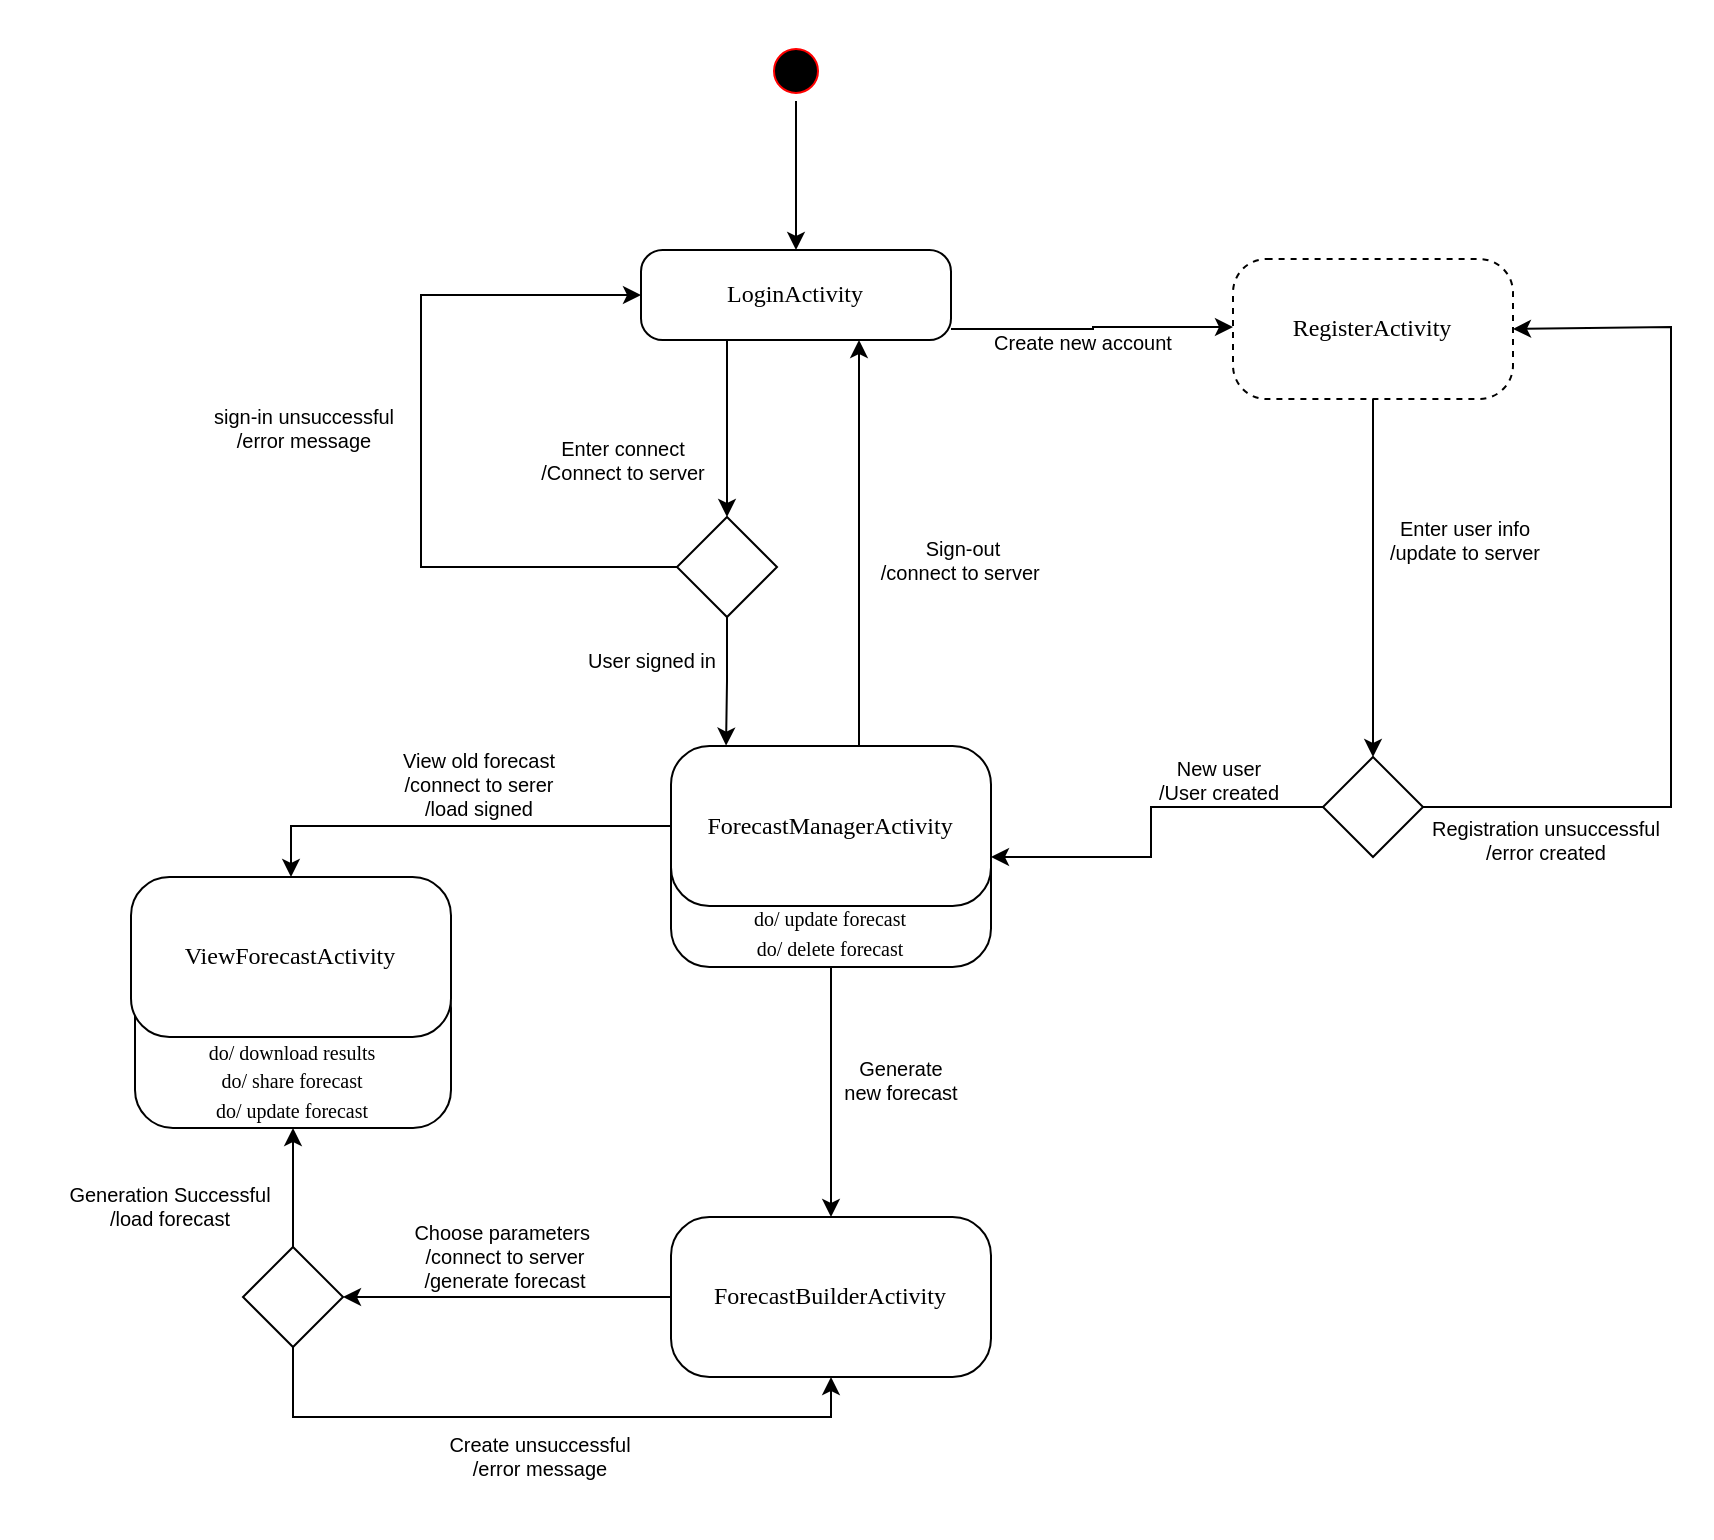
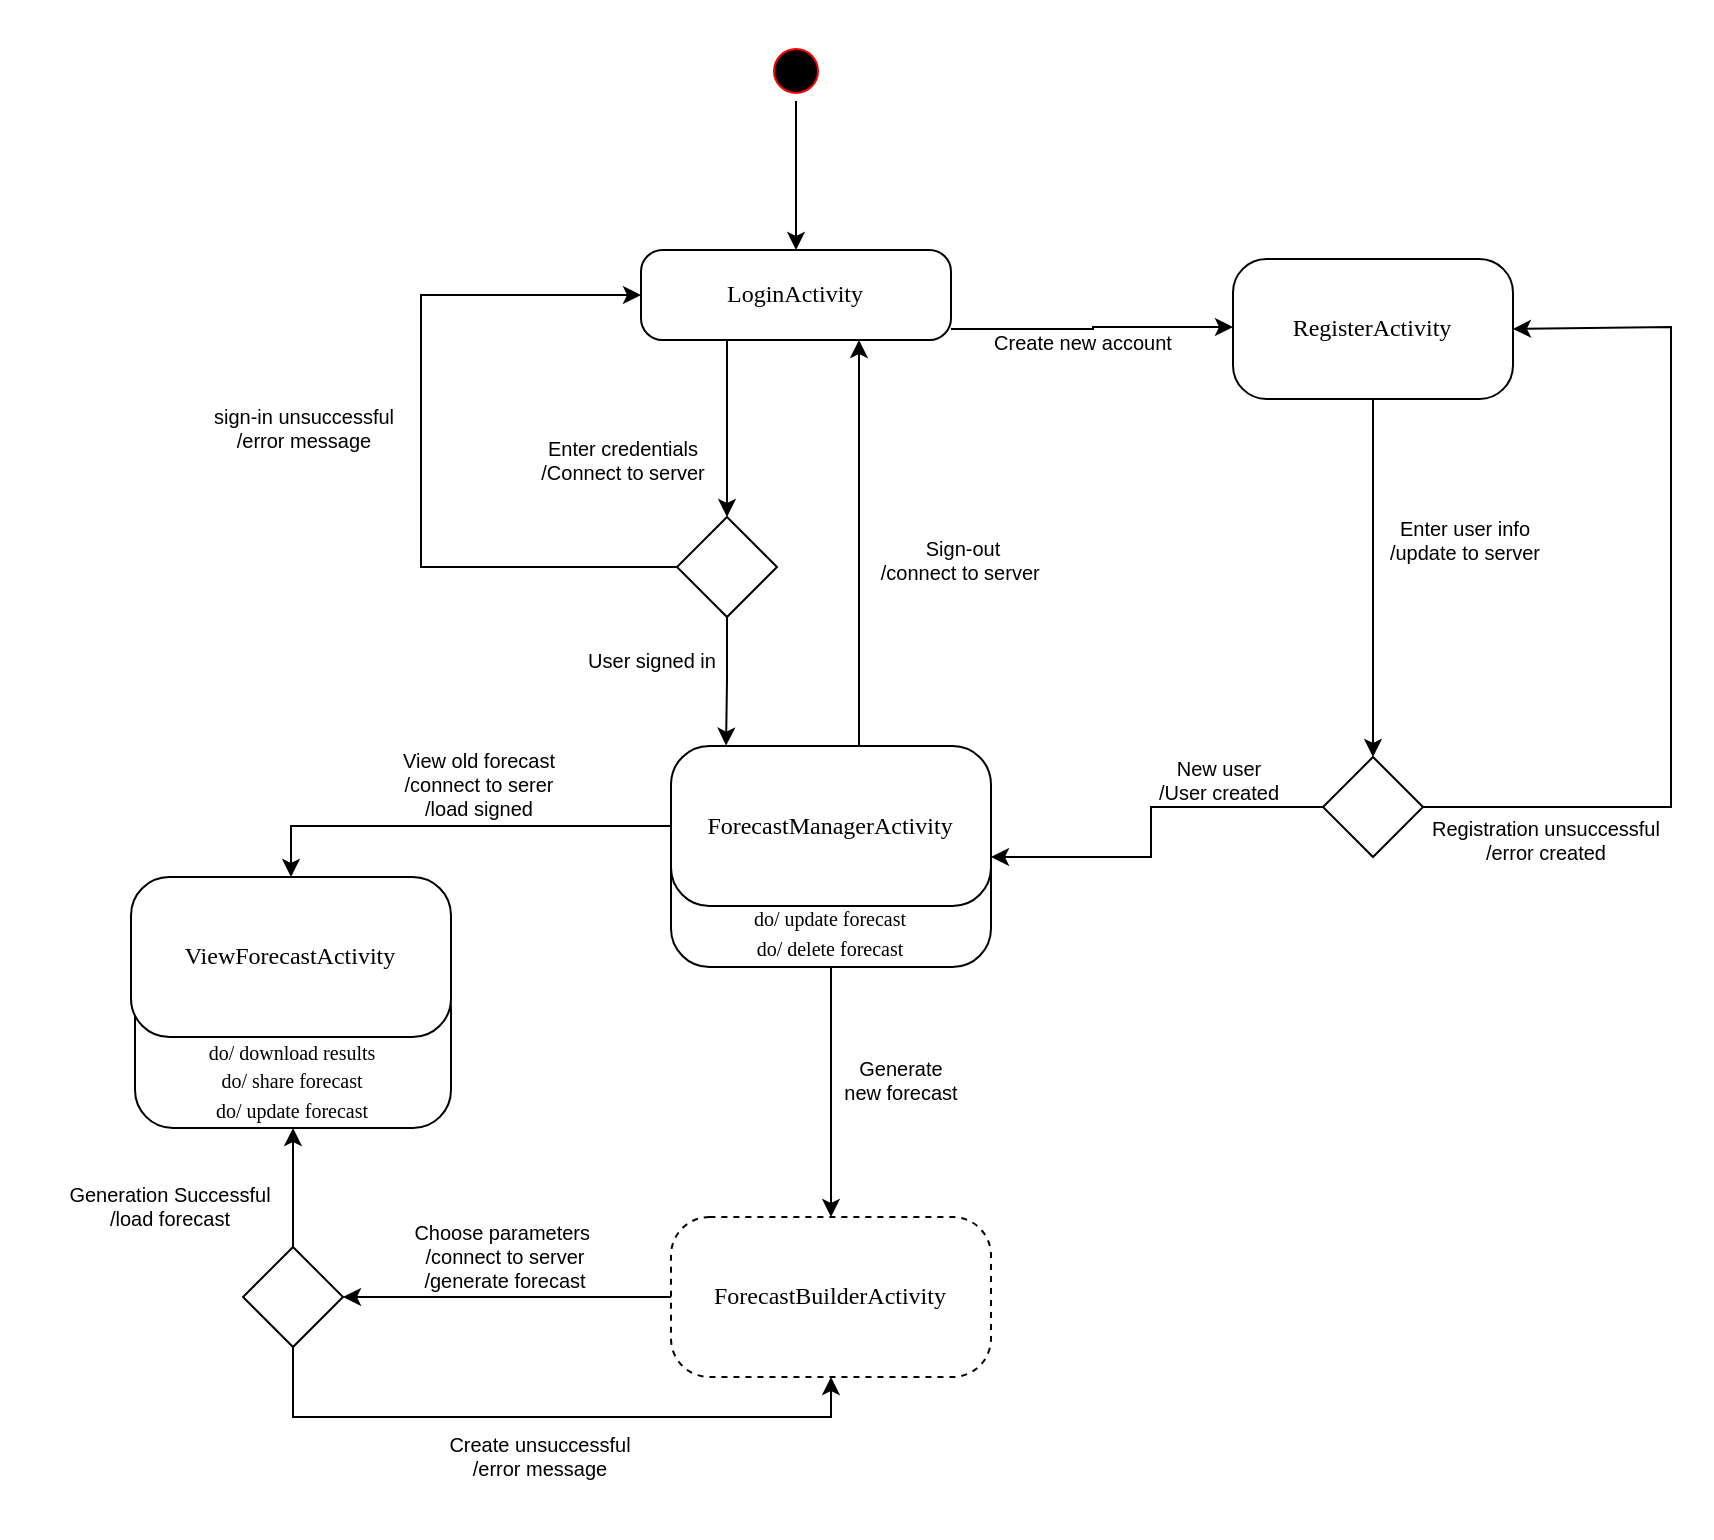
  <mxCell id="0" />
  <mxCell id="1" parent="0" />
  <mxCell id="2" style="edgeStyle=orthogonalEdgeStyle;rounded=0;orthogonalLoop=1;jettySize=auto;html=1;" edge="1" parent="1" source="3" target="33"><mxGeometry relative="1" as="geometry" /></mxCell>
- <mxCell id="3" value="ForecastBuilderActivity" style="rounded=1;whiteSpace=wrap;html=1;arcSize=24;shadow=0;comic=0;labelBackgroundColor=none;fontFamily=Verdana;fontSize=12;fontColor=#000000;align=center;aspect=fixed;direction=east;" parent="1" vertex="1"><mxGeometry x="335" y="608" width="160" height="80" as="geometry" /></mxCell>
+ <mxCell id="3" value="ForecastBuilderActivity" style="rounded=1;whiteSpace=wrap;html=1;arcSize=24;shadow=0;comic=0;labelBackgroundColor=none;fontFamily=Verdana;fontSize=12;fontColor=#000000;align=center;aspect=fixed;direction=east;dashed=1;" parent="1" vertex="1"><mxGeometry x="335" y="608" width="160" height="80" as="geometry" /></mxCell>
  <mxCell id="4" style="edgeStyle=orthogonalEdgeStyle;rounded=0;orthogonalLoop=1;jettySize=auto;html=1;entryX=0.5;entryY=0;entryDx=0;entryDy=0;" edge="1" parent="1" source="5" target="9"><mxGeometry relative="1" as="geometry" /></mxCell>
  <mxCell id="5" value="" style="ellipse;html=1;shape=startState;fillColor=#000000;strokeColor=#ff0000;rounded=1;shadow=0;comic=0;labelBackgroundColor=none;fontFamily=Verdana;fontSize=12;fontColor=#000000;align=center;direction=south;" parent="1" vertex="1"><mxGeometry x="382.5" y="20" width="30" height="30" as="geometry" /></mxCell>
  <mxCell id="6" value="" style="edgeStyle=orthogonalEdgeStyle;rounded=0;orthogonalLoop=1;jettySize=auto;html=1;" parent="1" source="9" target="11" edge="1"><mxGeometry relative="1" as="geometry"><Array as="points"><mxPoint x="546" y="164" /><mxPoint x="546" y="163" /></Array></mxGeometry></mxCell>
  <mxCell id="7" style="edgeStyle=orthogonalEdgeStyle;rounded=0;orthogonalLoop=1;jettySize=auto;html=1;startArrow=classic;startFill=1;endArrow=none;endFill=0;entryX=0.5;entryY=0;entryDx=0;entryDy=0;" parent="1" source="9" edge="1" target="28"><mxGeometry relative="1" as="geometry"><mxPoint x="429" y="338" as="targetPoint" /><Array as="points"><mxPoint x="429" y="408" /></Array></mxGeometry></mxCell>
  <mxCell id="8" style="edgeStyle=orthogonalEdgeStyle;rounded=0;orthogonalLoop=1;jettySize=auto;html=1;entryX=0.5;entryY=0;entryDx=0;entryDy=0;" edge="1" parent="1" source="9" target="38"><mxGeometry relative="1" as="geometry"><Array as="points"><mxPoint x="363" y="218" /><mxPoint x="363" y="218" /></Array></mxGeometry></mxCell>
  <mxCell id="9" value="LoginActivity" style="rounded=1;whiteSpace=wrap;html=1;arcSize=24;shadow=0;comic=0;labelBackgroundColor=none;fontFamily=Verdana;fontSize=12;fontColor=#000000;align=center;aspect=fixed;direction=east;" parent="1" vertex="1"><mxGeometry x="320" y="124.5" width="155" height="45" as="geometry" /></mxCell>
  <mxCell id="10" style="edgeStyle=orthogonalEdgeStyle;rounded=0;orthogonalLoop=1;jettySize=auto;html=1;startArrow=none;startFill=0;endArrow=classic;endFill=1;" parent="1" source="11" target="15" edge="1"><mxGeometry relative="1" as="geometry" /></mxCell>
- <mxCell id="11" value="RegisterActivity" style="rounded=1;whiteSpace=wrap;html=1;arcSize=24;shadow=0;comic=0;labelBackgroundColor=none;fontFamily=Verdana;fontSize=12;fontColor=#000000;align=center;aspect=fixed;direction=east;dashed=1;" parent="1" vertex="1"><mxGeometry x="616" y="129" width="140" height="70" as="geometry" /></mxCell>
+ <mxCell id="11" value="RegisterActivity" style="rounded=1;whiteSpace=wrap;html=1;arcSize=24;shadow=0;comic=0;labelBackgroundColor=none;fontFamily=Verdana;fontSize=12;fontColor=#000000;align=center;aspect=fixed;direction=east;" parent="1" vertex="1"><mxGeometry x="616" y="129" width="140" height="70" as="geometry" /></mxCell>
  <mxCell id="12" style="edgeStyle=orthogonalEdgeStyle;rounded=0;orthogonalLoop=1;jettySize=auto;html=1;exitX=0.5;exitY=1;exitDx=0;exitDy=0;" parent="1" edge="1"><mxGeometry relative="1" as="geometry"><mxPoint x="175" y="318" as="sourcePoint" /><mxPoint x="175" y="318" as="targetPoint" /></mxGeometry></mxCell>
  <mxCell id="13" style="edgeStyle=orthogonalEdgeStyle;rounded=0;orthogonalLoop=1;jettySize=auto;html=1;startArrow=none;startFill=0;endArrow=classic;endFill=1;" parent="1" source="15" target="28" edge="1"><mxGeometry relative="1" as="geometry"><Array as="points"><mxPoint x="575" y="403" /><mxPoint x="575" y="428" /></Array></mxGeometry></mxCell>
  <mxCell id="14" style="edgeStyle=orthogonalEdgeStyle;rounded=0;orthogonalLoop=1;jettySize=auto;html=1;exitX=1;exitY=0.5;exitDx=0;exitDy=0;entryX=1;entryY=0.5;entryDx=0;entryDy=0;" edge="1" parent="1" source="15" target="11"><mxGeometry relative="1" as="geometry"><Array as="points"><mxPoint x="835" y="403" /><mxPoint x="835" y="163" /></Array></mxGeometry></mxCell>
  <mxCell id="15" value="" style="rhombus;whiteSpace=wrap;html=1;strokeColor=#000000;" parent="1" vertex="1"><mxGeometry x="661" y="378" width="50" height="50" as="geometry" /></mxCell>
  <mxCell id="16" value="Create new account" style="text;html=1;strokeColor=none;fillColor=none;align=center;verticalAlign=middle;whiteSpace=wrap;rounded=0;fontSize=10;" parent="1" vertex="1"><mxGeometry x="490" y="151" width="102.5" height="40" as="geometry" /></mxCell>
  <mxCell id="17" value="Sign-out&lt;br&gt;/connect to server&amp;nbsp;" style="text;html=1;strokeColor=none;fillColor=none;align=center;verticalAlign=middle;whiteSpace=wrap;rounded=0;fontSize=10;" parent="1" vertex="1"><mxGeometry x="430" y="268.5" width="102.5" height="23" as="geometry" /></mxCell>
- <mxCell id="18" value="Enter connect&lt;br&gt;/Connect to server" style="text;html=1;strokeColor=none;fillColor=none;align=center;verticalAlign=middle;whiteSpace=wrap;rounded=0;fontSize=10;" parent="1" vertex="1"><mxGeometry x="260" y="218" width="102.5" height="23" as="geometry" /></mxCell>
+ <mxCell id="18" value="Enter credentials&lt;br&gt;/Connect to server" style="text;html=1;strokeColor=none;fillColor=none;align=center;verticalAlign=middle;whiteSpace=wrap;rounded=0;fontSize=10;" parent="1" vertex="1"><mxGeometry x="260" y="218" width="102.5" height="23" as="geometry" /></mxCell>
  <mxCell id="19" value="Enter user info&lt;br&gt;/update to server" style="text;html=1;strokeColor=none;fillColor=none;align=center;verticalAlign=middle;whiteSpace=wrap;rounded=0;fontSize=10;" parent="1" vertex="1"><mxGeometry x="681" y="258" width="102.5" height="23" as="geometry" /></mxCell>
  <mxCell id="20" value="View old forecast&lt;br&gt;/connect to serer&lt;br&gt;/load signed" style="text;html=1;strokeColor=none;fillColor=none;align=center;verticalAlign=middle;whiteSpace=wrap;rounded=0;fontSize=10;" parent="1" vertex="1"><mxGeometry x="187.5" y="380" width="102.5" height="23" as="geometry" /></mxCell>
  <mxCell id="21" value="Generate &lt;br&gt;new forecast" style="text;html=1;strokeColor=none;fillColor=none;align=center;verticalAlign=middle;whiteSpace=wrap;rounded=0;fontSize=10;" parent="1" vertex="1"><mxGeometry x="398.5" y="528" width="102.5" height="23" as="geometry" /></mxCell>
  <mxCell id="22" value="Choose parameters&amp;nbsp;&lt;br&gt;/connect to server&lt;br&gt;/generate forecast" style="text;html=1;strokeColor=none;fillColor=none;align=center;verticalAlign=middle;whiteSpace=wrap;rounded=0;fontSize=10;" parent="1" vertex="1"><mxGeometry x="201" y="608" width="102.5" height="40" as="geometry" /></mxCell>
  <mxCell id="23" value="New user&lt;br&gt;/User created" style="text;html=1;strokeColor=none;fillColor=none;align=center;verticalAlign=middle;whiteSpace=wrap;rounded=0;fontSize=10;" vertex="1" parent="1"><mxGeometry x="557.75" y="378" width="102.5" height="23" as="geometry" /></mxCell>
  <mxCell id="24" value="Registration unsuccessful&lt;br&gt;/error created" style="text;html=1;strokeColor=none;fillColor=none;align=center;verticalAlign=middle;whiteSpace=wrap;rounded=0;fontSize=10;" vertex="1" parent="1"><mxGeometry x="711" y="408" width="124" height="23" as="geometry" /></mxCell>
  <mxCell id="25" style="edgeStyle=orthogonalEdgeStyle;rounded=0;orthogonalLoop=1;jettySize=auto;html=1;entryX=0.5;entryY=0;entryDx=0;entryDy=0;" edge="1" parent="1" source="26" target="3"><mxGeometry relative="1" as="geometry" /></mxCell>
  <mxCell id="26" value="&lt;font style=&quot;font-size: 10px&quot;&gt;do/ update forecast&lt;br&gt;do/ delete forecast&lt;br&gt;&lt;/font&gt;" style="rounded=1;whiteSpace=wrap;html=1;arcSize=24;shadow=0;comic=0;labelBackgroundColor=none;fontFamily=Verdana;fontSize=12;fontColor=#000000;align=center;aspect=fixed;direction=east;verticalAlign=bottom;" vertex="1" parent="1"><mxGeometry x="335" y="403" width="160" height="80" as="geometry" /></mxCell>
  <mxCell id="27" style="edgeStyle=orthogonalEdgeStyle;rounded=0;orthogonalLoop=1;jettySize=auto;html=1;entryX=0.5;entryY=0;entryDx=0;entryDy=0;" edge="1" parent="1" source="28" target="30"><mxGeometry relative="1" as="geometry" /></mxCell>
  <mxCell id="28" value="ForecastManagerActivity" style="rounded=1;whiteSpace=wrap;html=1;arcSize=24;shadow=0;comic=0;labelBackgroundColor=none;fontFamily=Verdana;fontSize=12;fontColor=#000000;align=center;aspect=fixed;direction=east;" parent="1" vertex="1"><mxGeometry x="335" y="372.5" width="160" height="80" as="geometry" /></mxCell>
  <mxCell id="29" value="&lt;font style=&quot;font-size: 10px&quot;&gt;do/ download results&lt;br&gt;do/ share forecast&lt;br&gt;do/ update forecast&lt;br&gt;&lt;/font&gt;" style="rounded=1;whiteSpace=wrap;html=1;arcSize=24;shadow=0;comic=0;labelBackgroundColor=none;fontFamily=Verdana;fontSize=12;fontColor=#000000;align=center;aspect=fixed;direction=east;verticalAlign=bottom;" vertex="1" parent="1"><mxGeometry x="67" y="484.5" width="158" height="79" as="geometry" /></mxCell>
  <mxCell id="30" value="ViewForecastActivity" style="rounded=1;whiteSpace=wrap;html=1;arcSize=24;shadow=0;comic=0;labelBackgroundColor=none;fontFamily=Verdana;fontSize=12;fontColor=#000000;align=center;aspect=fixed;direction=east;" vertex="1" parent="1"><mxGeometry x="65" y="438" width="160" height="80" as="geometry" /></mxCell>
  <mxCell id="31" style="edgeStyle=orthogonalEdgeStyle;rounded=0;orthogonalLoop=1;jettySize=auto;html=1;entryX=0.5;entryY=1;entryDx=0;entryDy=0;" edge="1" parent="1" source="33" target="29"><mxGeometry relative="1" as="geometry" /></mxCell>
  <mxCell id="32" style="edgeStyle=orthogonalEdgeStyle;rounded=0;orthogonalLoop=1;jettySize=auto;html=1;entryX=0.5;entryY=1;entryDx=0;entryDy=0;" edge="1" parent="1" source="33" target="3"><mxGeometry relative="1" as="geometry"><Array as="points"><mxPoint x="146" y="708" /><mxPoint x="415" y="708" /></Array></mxGeometry></mxCell>
  <mxCell id="33" value="" style="rhombus;whiteSpace=wrap;html=1;strokeColor=#000000;" vertex="1" parent="1"><mxGeometry x="121" y="623" width="50" height="50" as="geometry" /></mxCell>
  <mxCell id="34" value="Generation Successful&lt;br&gt;/load forecast" style="text;html=1;strokeColor=none;fillColor=none;align=center;verticalAlign=middle;whiteSpace=wrap;rounded=0;fontSize=10;" vertex="1" parent="1"><mxGeometry x="20" y="583" width="130" height="40" as="geometry" /></mxCell>
  <mxCell id="35" value="Create unsuccessful&lt;br&gt;/error message" style="text;html=1;strokeColor=none;fillColor=none;align=center;verticalAlign=middle;whiteSpace=wrap;rounded=0;fontSize=10;" vertex="1" parent="1"><mxGeometry x="205" y="708" width="130" height="40" as="geometry" /></mxCell>
  <mxCell id="36" style="edgeStyle=orthogonalEdgeStyle;rounded=0;orthogonalLoop=1;jettySize=auto;html=1;entryX=0.172;entryY=-0.002;entryDx=0;entryDy=0;entryPerimeter=0;" edge="1" parent="1" source="38" target="28"><mxGeometry relative="1" as="geometry"><Array as="points"><mxPoint x="363" y="340" /><mxPoint x="363" y="340" /></Array></mxGeometry></mxCell>
  <mxCell id="37" style="edgeStyle=orthogonalEdgeStyle;rounded=0;orthogonalLoop=1;jettySize=auto;html=1;entryX=0;entryY=0.5;entryDx=0;entryDy=0;" edge="1" parent="1" source="38" target="9"><mxGeometry relative="1" as="geometry"><Array as="points"><mxPoint x="363" y="283" /><mxPoint x="210" y="283" /><mxPoint x="210" y="163" /></Array></mxGeometry></mxCell>
  <mxCell id="38" value="" style="rhombus;whiteSpace=wrap;html=1;strokeColor=#000000;" vertex="1" parent="1"><mxGeometry x="338" y="258" width="50" height="50" as="geometry" /></mxCell>
  <mxCell id="39" value="sign-in unsuccessful&lt;br&gt;/error message" style="text;html=1;strokeColor=none;fillColor=none;align=center;verticalAlign=middle;whiteSpace=wrap;rounded=0;fontSize=10;" vertex="1" parent="1"><mxGeometry x="90" y="202" width="124" height="23" as="geometry" /></mxCell>
  <mxCell id="40" value="User signed in" style="text;html=1;strokeColor=none;fillColor=none;align=center;verticalAlign=middle;whiteSpace=wrap;rounded=0;fontSize=10;" vertex="1" parent="1"><mxGeometry x="264" y="318" width="124" height="23" as="geometry" /></mxCell>
